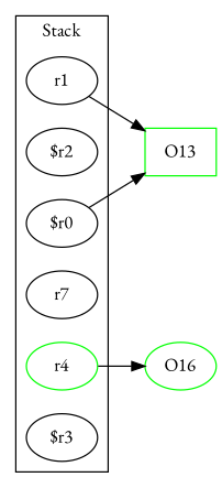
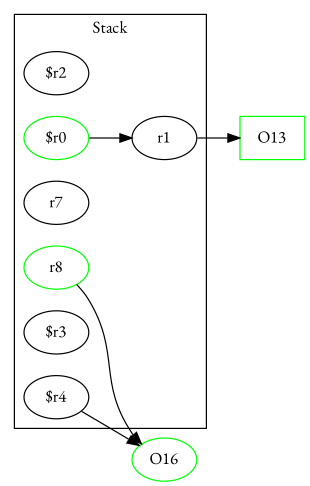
  digraph {
    fontname="EB Garamond"
    rankDir=LR
    rankdir=LR
    node [fontname="EB Garamond"]
    edge [fontname="EB Garamond"]
    r1 [color=black]
    "$r2"
-   "$r0"
+   "$r0" [color=green]
    r7
-   r8 [color=green label=r4]
+   r8 [color=green]
    "$r3"
+   "$r4"
    O13 [color=green shape=box]
    O16 [color=green shape=ellipse]
    subgraph cluster_1 {
      label=Stack
      r1
      "$r2"
      "$r0"
      r7
      r8
      "$r3"
+     "$r4"
    }
    r1 -> O13
-   "$r0" -> O13
+   "$r0" -> r1
    r8 -> O16
+   "$r4" -> O16
  }
